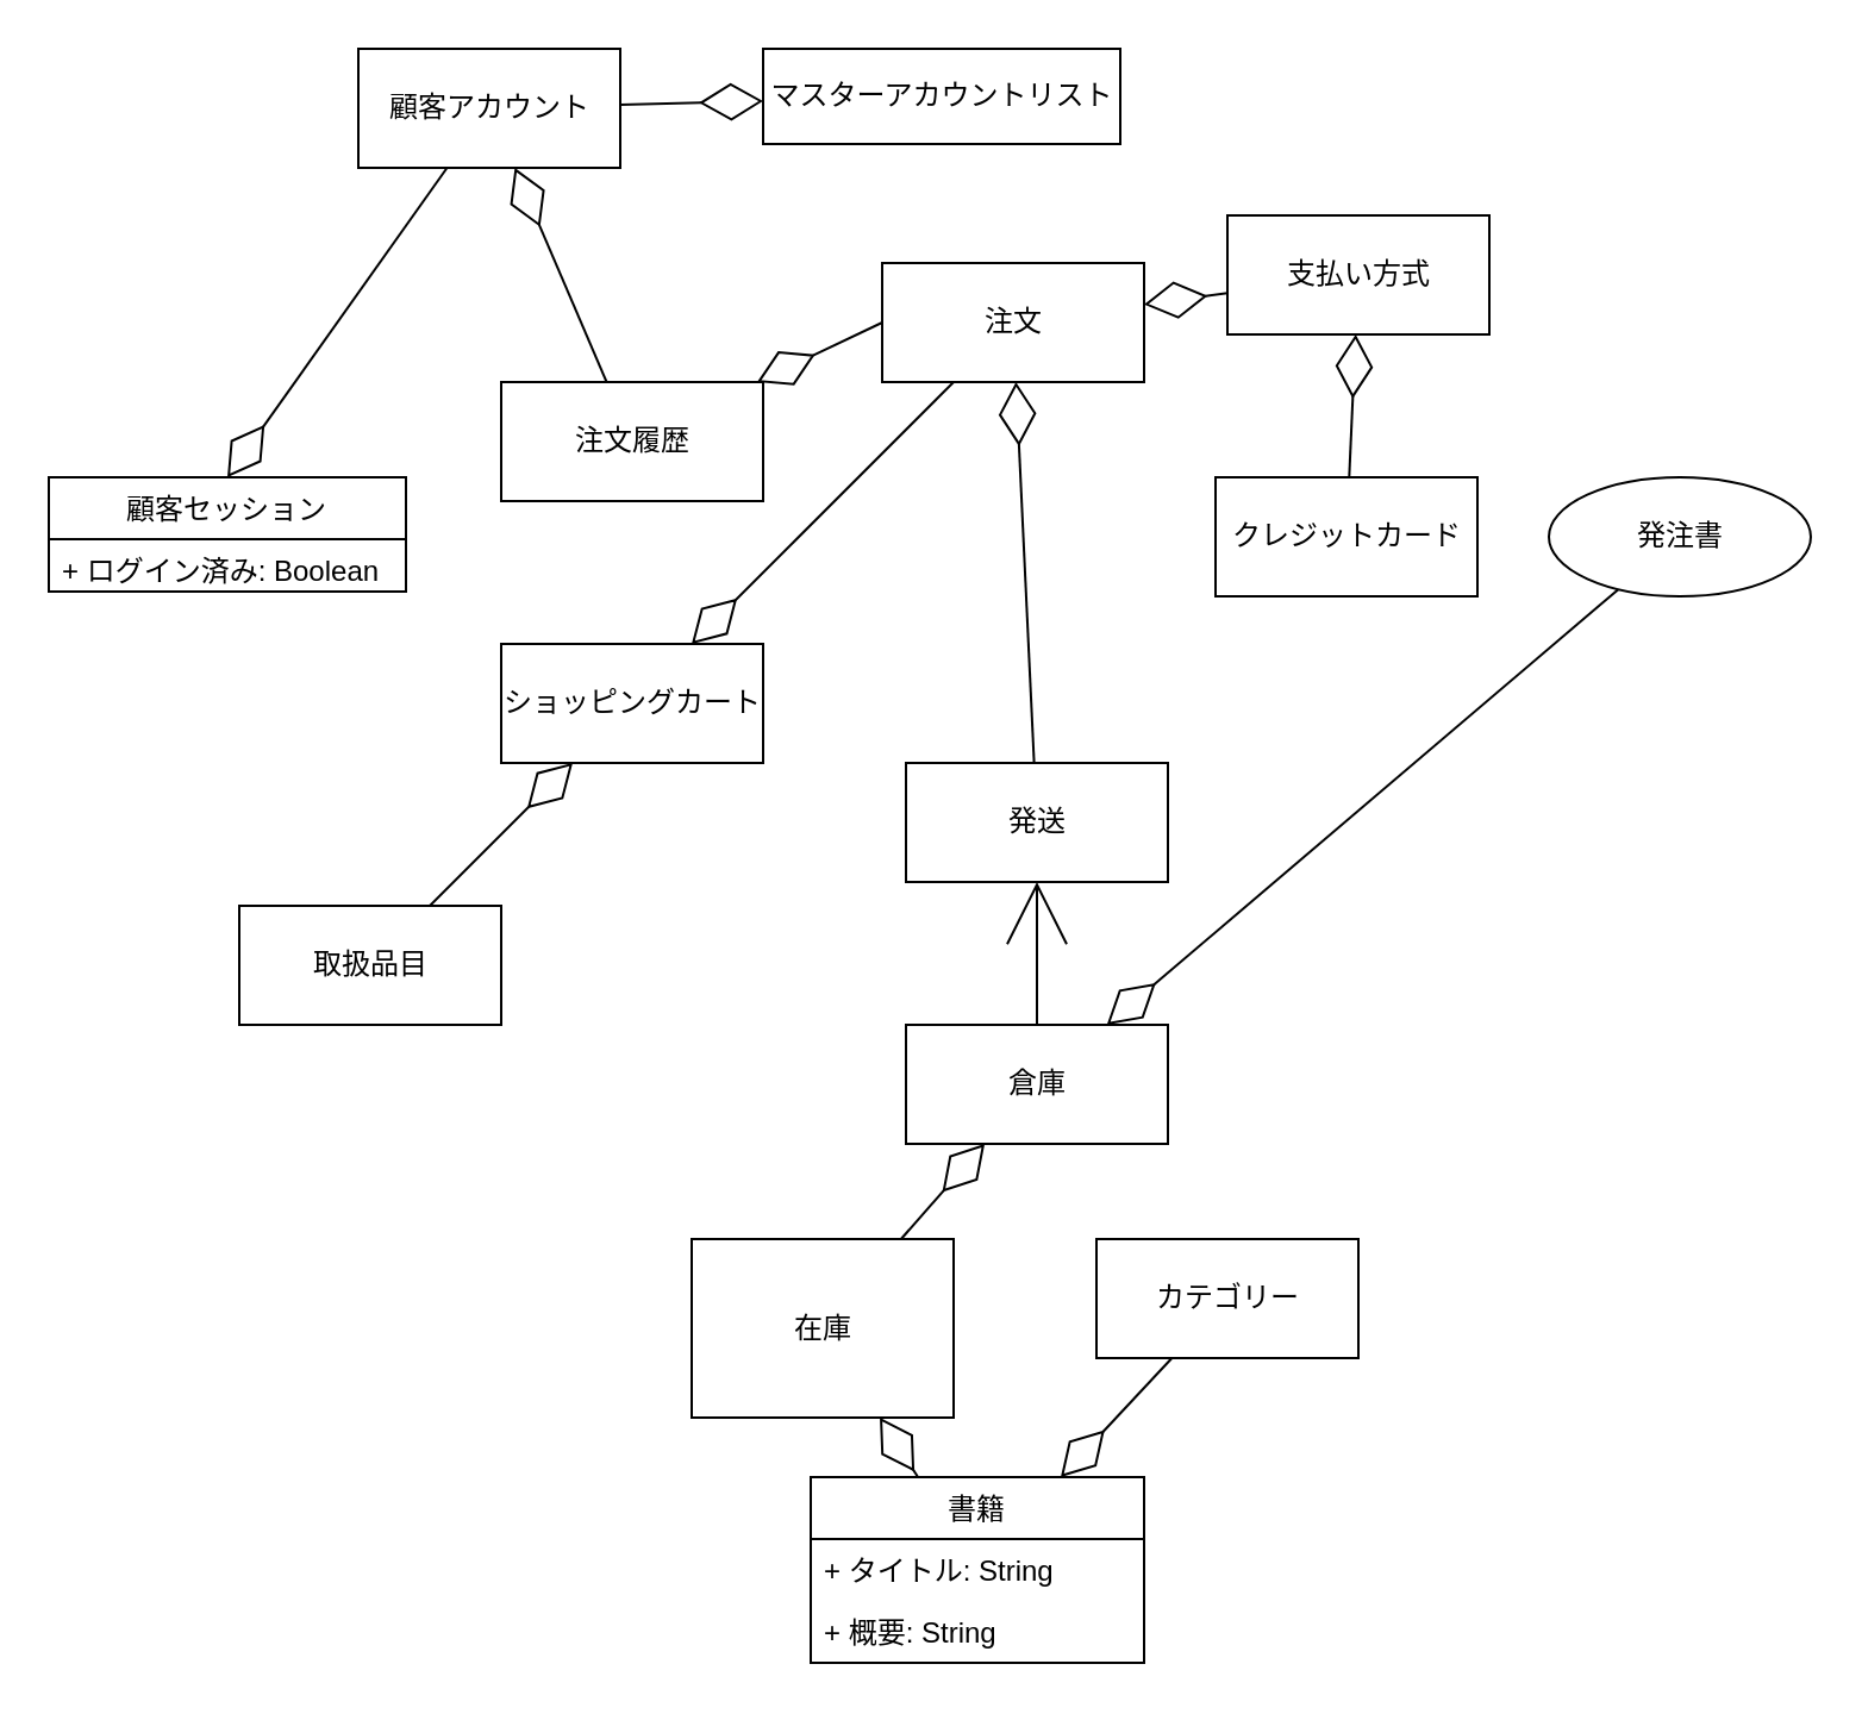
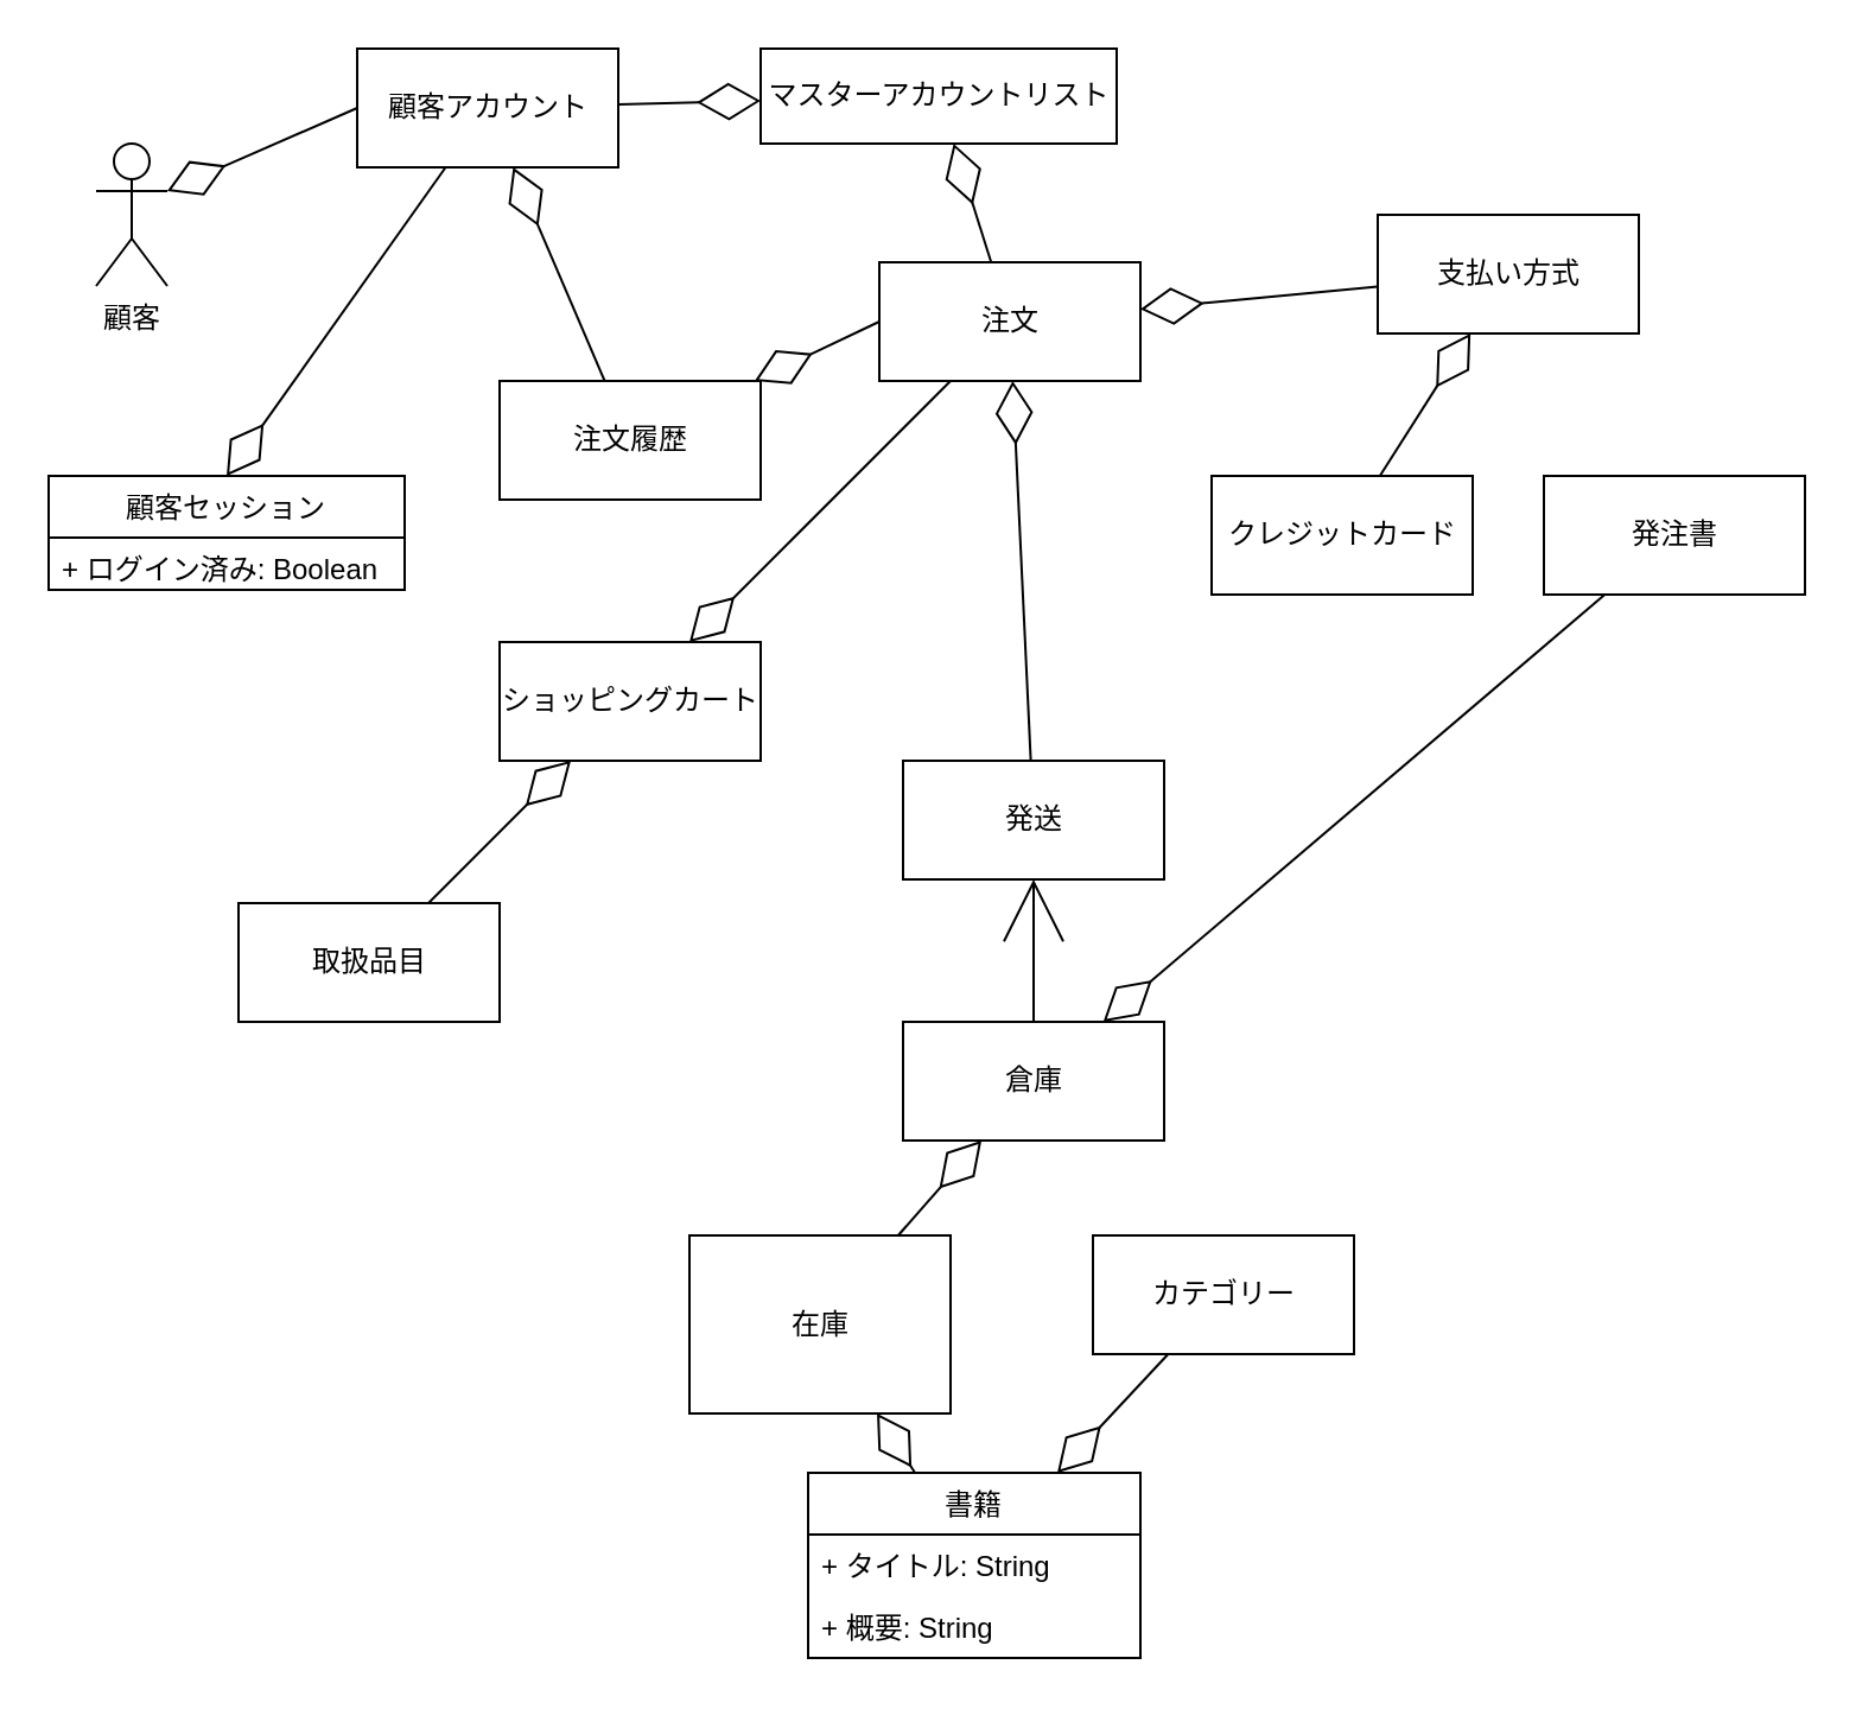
  <mxCell id="0" />
  <mxCell id="1" parent="0" />
+ <mxCell id="2" value="顧客" style="shape=umlActor;verticalLabelPosition=bottom;verticalAlign=top;html=1;outlineConnect=0;" vertex="1" parent="1"><mxGeometry x="40" y="60" width="30" height="60" as="geometry" /></mxCell>
  <mxCell id="3" value="" style="edgeStyle=none;rounded=0;orthogonalLoop=1;jettySize=auto;html=1;endArrow=diamondThin;endFill=0;endSize=24;strokeWidth=1;" edge="1" parent="1" source="5" target="9"><mxGeometry relative="1" as="geometry" /></mxCell>
  <mxCell id="4" value="" style="edgeStyle=none;rounded=0;orthogonalLoop=1;jettySize=auto;html=1;endArrow=diamondThin;endFill=0;endSize=24;strokeWidth=1;entryX=0.5;entryY=0;entryDx=0;entryDy=0;" edge="1" parent="1" source="5" target="20"><mxGeometry relative="1" as="geometry" /></mxCell>
  <mxCell id="5" value="顧客アカウント" style="html=1;" vertex="1" parent="1"><mxGeometry x="150" y="20" width="110" height="50" as="geometry" /></mxCell>
+ <mxCell id="6" value="" style="endArrow=diamondThin;endFill=0;endSize=24;html=1;rounded=0;strokeWidth=1;exitX=0;exitY=0.5;exitDx=0;exitDy=0;entryX=1;entryY=0.333;entryDx=0;entryDy=0;entryPerimeter=0;" edge="1" parent="1" source="5" target="2"><mxGeometry width="160" relative="1" as="geometry"><mxPoint x="40" y="200" as="sourcePoint" /><mxPoint x="200" y="200" as="targetPoint" /></mxGeometry></mxCell>
  <mxCell id="7" value="" style="edgeStyle=none;rounded=0;orthogonalLoop=1;jettySize=auto;html=1;endArrow=diamondThin;endFill=0;endSize=24;strokeWidth=1;" edge="1" parent="1" source="8" target="5"><mxGeometry relative="1" as="geometry" /></mxCell>
  <mxCell id="8" value="注文履歴" style="html=1;" vertex="1" parent="1"><mxGeometry x="210" y="160" width="110" height="50" as="geometry" /></mxCell>
  <mxCell id="9" value="マスターアカウントリスト" style="html=1;" vertex="1" parent="1"><mxGeometry x="320" y="20" width="150" height="40" as="geometry" /></mxCell>
+ <mxCell id="10" value="" style="edgeStyle=none;rounded=0;orthogonalLoop=1;jettySize=auto;html=1;endArrow=diamondThin;endFill=0;endSize=24;strokeWidth=1;" edge="1" parent="1" source="13" target="9"><mxGeometry relative="1" as="geometry" /></mxCell>
  <mxCell id="11" value="" style="edgeStyle=none;rounded=0;orthogonalLoop=1;jettySize=auto;html=1;endArrow=diamondThin;endFill=0;endSize=24;strokeWidth=1;exitX=0;exitY=0.5;exitDx=0;exitDy=0;" edge="1" parent="1" source="13" target="8"><mxGeometry relative="1" as="geometry" /></mxCell>
  <mxCell id="12" value="" style="edgeStyle=none;rounded=0;orthogonalLoop=1;jettySize=auto;html=1;endArrow=diamondThin;endFill=0;endSize=24;strokeWidth=1;" edge="1" parent="1" source="13" target="22"><mxGeometry relative="1" as="geometry" /></mxCell>
  <mxCell id="13" value="注文" style="html=1;" vertex="1" parent="1"><mxGeometry x="370" y="110" width="110" height="50" as="geometry" /></mxCell>
  <mxCell id="14" value="" style="edgeStyle=none;rounded=0;orthogonalLoop=1;jettySize=auto;html=1;endArrow=diamondThin;endFill=0;endSize=24;strokeWidth=1;" edge="1" parent="1" source="15" target="13"><mxGeometry relative="1" as="geometry" /></mxCell>
- <mxCell id="15" value="支払い方式" style="html=1;" vertex="1" parent="1"><mxGeometry x="515" y="90" width="110" height="50" as="geometry" /></mxCell>
+ <mxCell id="15" value="支払い方式" style="html=1;" vertex="1" parent="1"><mxGeometry x="580" y="90" width="110" height="50" as="geometry" /></mxCell>
  <mxCell id="16" value="" style="edgeStyle=none;rounded=0;orthogonalLoop=1;jettySize=auto;html=1;endArrow=diamondThin;endFill=0;endSize=24;strokeWidth=1;" edge="1" parent="1" source="17" target="26"><mxGeometry relative="1" as="geometry" /></mxCell>
- <mxCell id="17" value="発注書" style="ellipse;html=1;" vertex="1" parent="1"><mxGeometry x="650" y="200" width="110" height="50" as="geometry" /></mxCell>
+ <mxCell id="17" value="発注書" style="html=1;" vertex="1" parent="1"><mxGeometry x="650" y="200" width="110" height="50" as="geometry" /></mxCell>
  <mxCell id="18" value="" style="edgeStyle=none;rounded=0;orthogonalLoop=1;jettySize=auto;html=1;endArrow=diamondThin;endFill=0;endSize=24;strokeWidth=1;" edge="1" parent="1" source="19" target="15"><mxGeometry relative="1" as="geometry" /></mxCell>
  <mxCell id="19" value="クレジットカード" style="html=1;" vertex="1" parent="1"><mxGeometry x="510" y="200" width="110" height="50" as="geometry" /></mxCell>
  <mxCell id="20" value="顧客セッション" style="swimlane;fontStyle=0;childLayout=stackLayout;horizontal=1;startSize=26;fillColor=none;horizontalStack=0;resizeParent=1;resizeParentMax=0;resizeLast=0;collapsible=1;marginBottom=0;" vertex="1" parent="1"><mxGeometry x="20" y="200" width="150" height="48" as="geometry" /></mxCell>
  <mxCell id="21" value="+ ログイン済み: Boolean" style="text;strokeColor=none;fillColor=none;align=left;verticalAlign=top;spacingLeft=4;spacingRight=4;overflow=hidden;rotatable=0;points=[[0,0.5],[1,0.5]];portConstraint=eastwest;" vertex="1" parent="20"><mxGeometry y="26" width="150" height="22" as="geometry" /></mxCell>
  <mxCell id="22" value="ショッピングカート" style="html=1;" vertex="1" parent="1"><mxGeometry x="210" y="270" width="110" height="50" as="geometry" /></mxCell>
  <mxCell id="23" value="" style="edgeStyle=none;rounded=0;orthogonalLoop=1;jettySize=auto;html=1;endArrow=diamondThin;endFill=0;endSize=24;strokeWidth=1;" edge="1" parent="1" source="24" target="13"><mxGeometry relative="1" as="geometry" /></mxCell>
  <mxCell id="24" value="発送" style="html=1;" vertex="1" parent="1"><mxGeometry x="380" y="320" width="110" height="50" as="geometry" /></mxCell>
  <mxCell id="25" value="" style="edgeStyle=none;rounded=0;orthogonalLoop=1;jettySize=auto;html=1;endArrow=open;endFill=0;endSize=24;strokeWidth=1;" edge="1" parent="1" source="26" target="24"><mxGeometry relative="1" as="geometry" /></mxCell>
  <mxCell id="26" value="倉庫" style="html=1;" vertex="1" parent="1"><mxGeometry x="380" y="430" width="110" height="50" as="geometry" /></mxCell>
  <mxCell id="27" value="" style="edgeStyle=none;rounded=0;orthogonalLoop=1;jettySize=auto;html=1;endArrow=diamondThin;endFill=0;endSize=24;strokeWidth=1;" edge="1" parent="1" source="28" target="26"><mxGeometry relative="1" as="geometry" /></mxCell>
  <mxCell id="28" value="在庫" style="html=1;" vertex="1" parent="1"><mxGeometry x="290" y="520" width="110" height="75" as="geometry" /></mxCell>
  <mxCell id="29" value="" style="edgeStyle=none;rounded=0;orthogonalLoop=1;jettySize=auto;html=1;endArrow=diamondThin;endFill=0;endSize=24;strokeWidth=1;" edge="1" parent="1" source="30" target="28"><mxGeometry relative="1" as="geometry" /></mxCell>
  <mxCell id="30" value="書籍" style="swimlane;fontStyle=0;childLayout=stackLayout;horizontal=1;startSize=26;fillColor=none;horizontalStack=0;resizeParent=1;resizeParentMax=0;resizeLast=0;collapsible=1;marginBottom=0;" vertex="1" parent="1"><mxGeometry x="340" y="620" width="140" height="78" as="geometry" /></mxCell>
  <mxCell id="31" value="+ タイトル: String" style="text;strokeColor=none;fillColor=none;align=left;verticalAlign=top;spacingLeft=4;spacingRight=4;overflow=hidden;rotatable=0;points=[[0,0.5],[1,0.5]];portConstraint=eastwest;" vertex="1" parent="30"><mxGeometry y="26" width="140" height="26" as="geometry" /></mxCell>
  <mxCell id="32" value="+ 概要: String" style="text;strokeColor=none;fillColor=none;align=left;verticalAlign=top;spacingLeft=4;spacingRight=4;overflow=hidden;rotatable=0;points=[[0,0.5],[1,0.5]];portConstraint=eastwest;" vertex="1" parent="30"><mxGeometry y="52" width="140" height="26" as="geometry" /></mxCell>
  <mxCell id="33" value="" style="edgeStyle=none;rounded=0;orthogonalLoop=1;jettySize=auto;html=1;endArrow=diamondThin;endFill=0;endSize=24;strokeWidth=1;entryX=0.75;entryY=0;entryDx=0;entryDy=0;" edge="1" parent="1" source="34" target="30"><mxGeometry relative="1" as="geometry" /></mxCell>
  <mxCell id="34" value="カテゴリー" style="html=1;" vertex="1" parent="1"><mxGeometry x="460" y="520" width="110" height="50" as="geometry" /></mxCell>
  <mxCell id="35" value="" style="edgeStyle=none;rounded=0;orthogonalLoop=1;jettySize=auto;html=1;endArrow=diamondThin;endFill=0;endSize=24;strokeWidth=1;" edge="1" parent="1" source="36" target="22"><mxGeometry relative="1" as="geometry" /></mxCell>
  <mxCell id="36" value="取扱品目" style="html=1;" vertex="1" parent="1"><mxGeometry x="100" y="380" width="110" height="50" as="geometry" /></mxCell>
